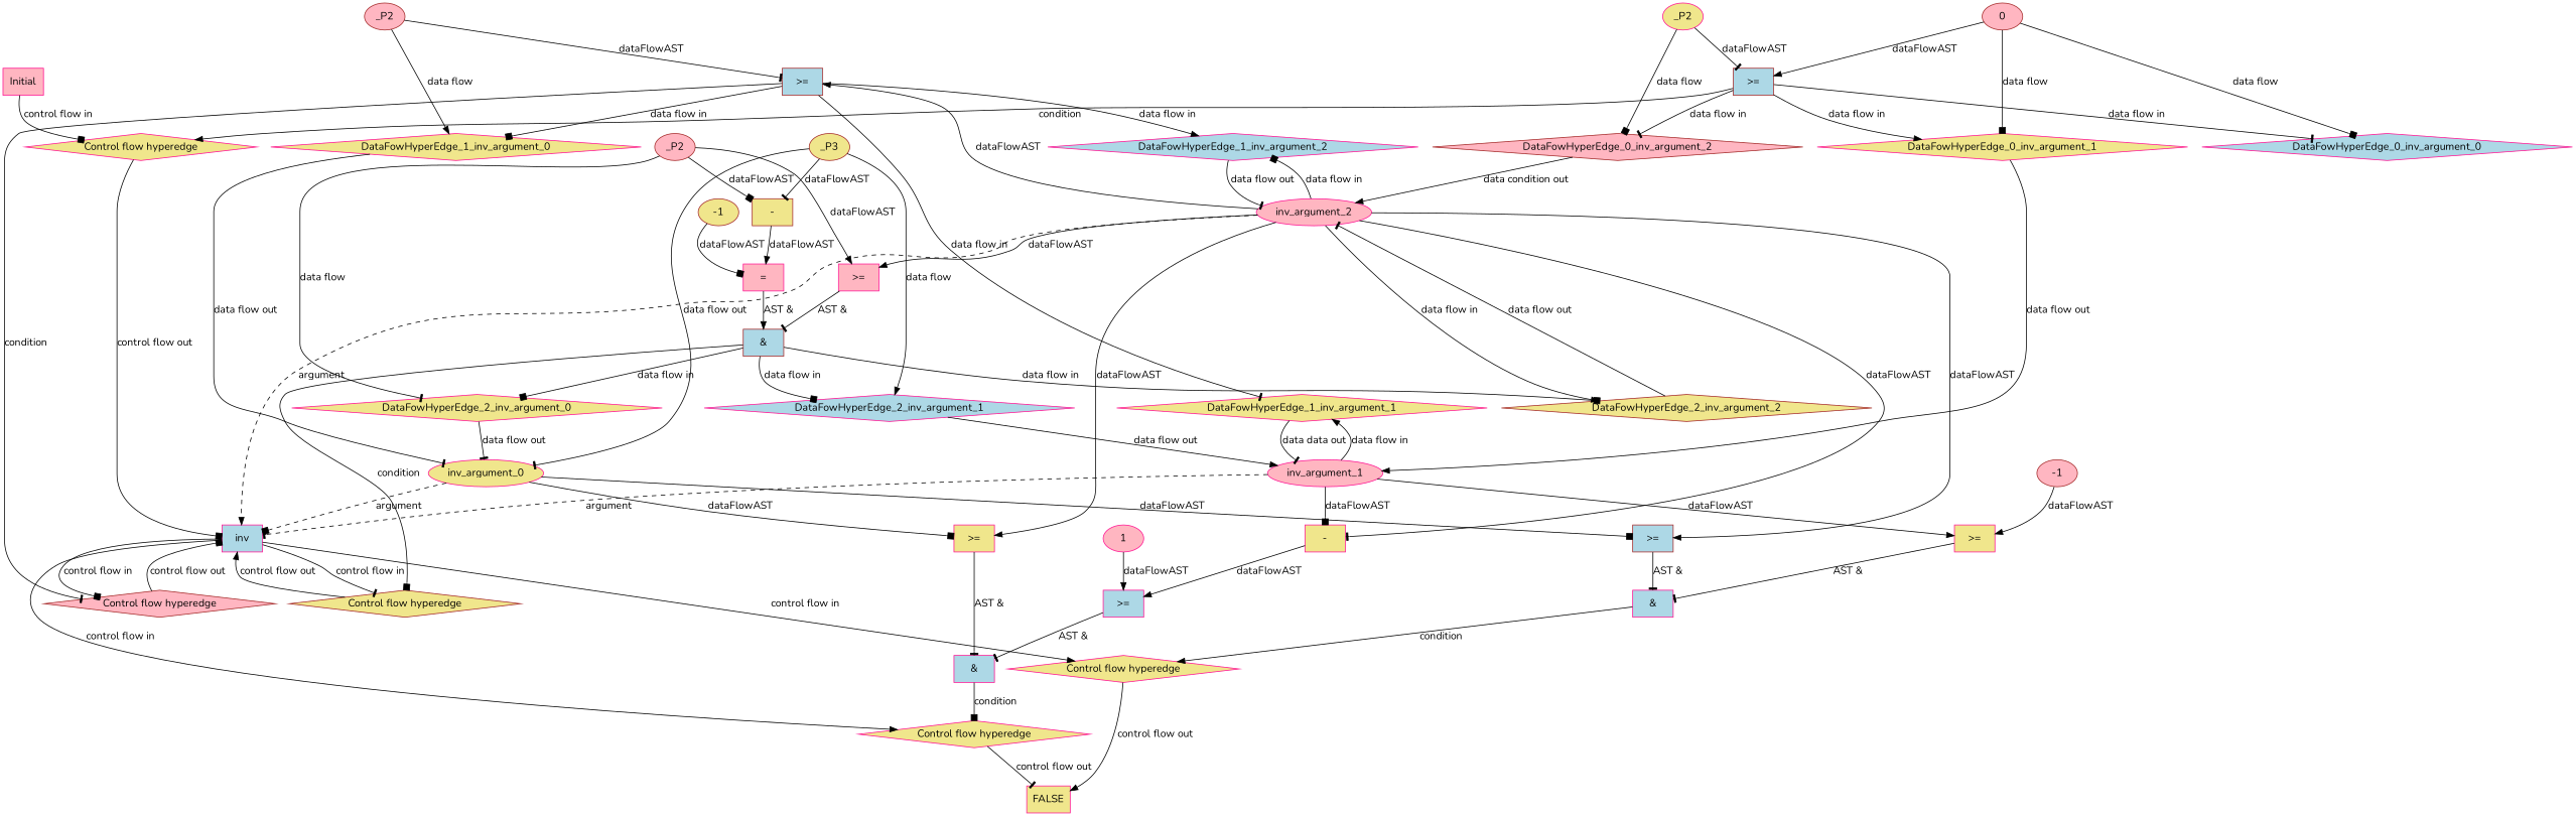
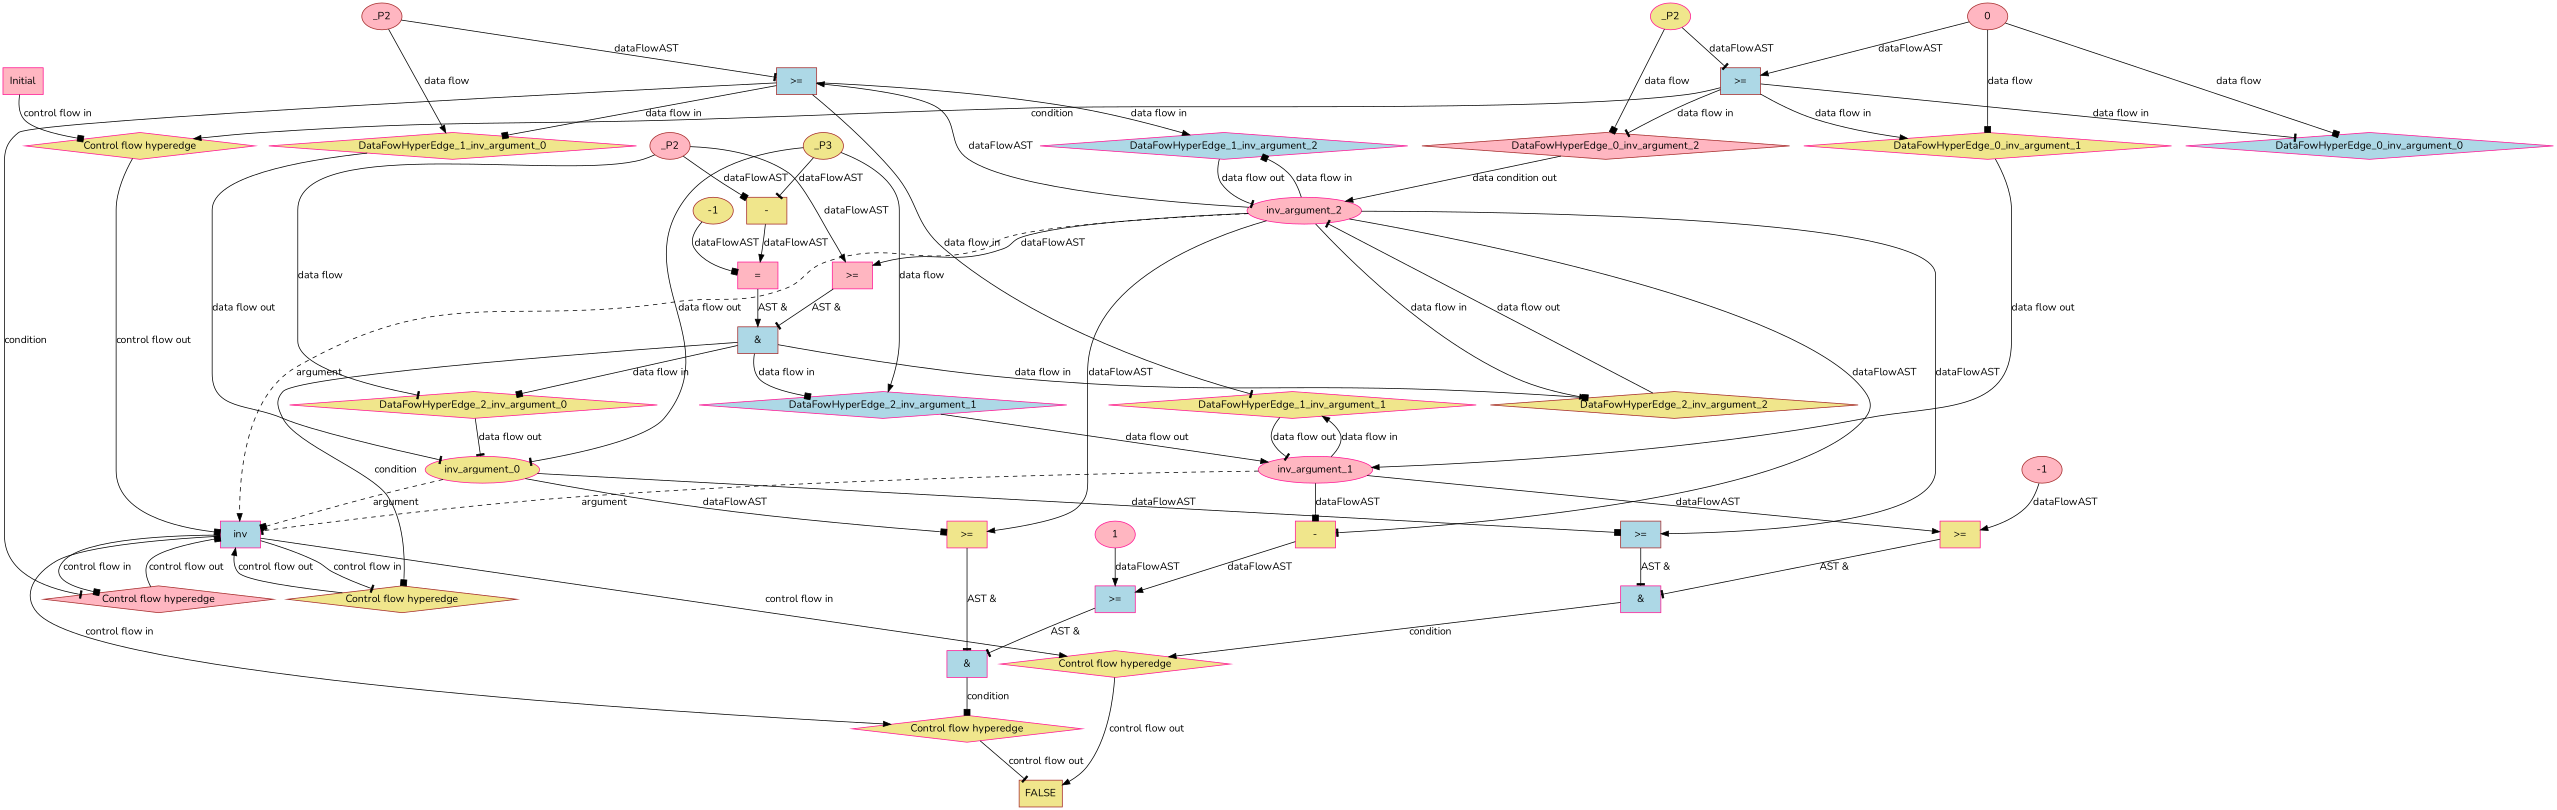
  digraph {
    fontname=Nunito
    node [color=deeppink fillcolor=khaki fontname=Nunito shape=rect style=filled]
    edge [arrowhead=normal fontname=Nunito]
    n1 [fillcolor=lightblue label=inv nodeName=inv]
    n2 [color=brown fillcolor=lightpink label="Control flow hyperedge" nodeName=ControlFowHyperEdge_1 shape=diamond]
    n3 [color=brown label="Control flow hyperedge" nodeName=ControlFowHyperEdge_2 shape=diamond]
    n4 [label="Control flow hyperedge" nodeName=ControlFowHyperEdge_3 shape=diamond]
    n5 [label="Control flow hyperedge" nodeName=ControlFowHyperEdge_4 shape=diamond]
-   n6 [label=FALSE nodeName=FALSE]
+   n6 [color=brown label=FALSE nodeName=FALSE]
    n7 [fillcolor=lightpink label=Initial nodeName=Initial]
    n8 [label="Control flow hyperedge" nodeName=ControlFowHyperEdge_0 shape=diamond]
    n9 [label=inv_argument_0 nodeName=argument0 shape=oval]
    n10 [label=">=" nodeName=xxxFALSE___inv_3xxxguard1_node_0]
    n11 [color=brown fillcolor=lightblue label=">=" nodeName=xxxFALSE___inv_4xxxguard1_node_0]
    n12 [fillcolor=lightblue label="&" nodeName=xxxFALSE___inv_3xxx_and]
    n13 [fillcolor=lightblue label="&" nodeName=xxxFALSE___inv_4xxx_and]
    n14 [fillcolor=lightpink label=inv_argument_1 nodeName=argument1 shape=oval]
    n15 [label="-" nodeName=xxxFALSE___inv_3xxxguard_0_node_1]
    n16 [label=">=" nodeName=xxxFALSE___inv_4xxxguard_0_node_0]
    n17 [label=DataFowHyperEdge_1_inv_argument_1 nodeName=DataFowHyperEdge_1_inv_argument_1 shape=diamond]
    n18 [fillcolor=lightblue label=">=" nodeName=xxxFALSE___inv_3xxxguard_0_node_0]
    n19 [fillcolor=lightpink label=inv_argument_2 nodeName=argument2 shape=oval]
    n20 [color=brown fillcolor=lightblue label=">=" nodeName=xxxinv___inv_1xxxguard_0_node_0]
    n21 [fillcolor=lightpink label=">=" nodeName=xxxinv___inv_2xxxguard_0_node_0]
    n22 [fillcolor=lightblue label=DataFowHyperEdge_1_inv_argument_2 nodeName=DataFowHyperEdge_1_inv_argument_2 shape=diamond]
    n23 [color=brown label=DataFowHyperEdge_2_inv_argument_2 nodeName=DataFowHyperEdge_2_inv_argument_2 shape=diamond]
    n24 [label=DataFowHyperEdge_1_inv_argument_0 nodeName=DataFowHyperEdge_1_inv_argument_0 shape=diamond]
    n25 [color=brown fillcolor=lightblue label="&" nodeName=xxxinv___inv_2xxx_and]
    n26 [color=brown fillcolor=lightblue label=">=" nodeName=xxxinv___Initial_0xxxguard_0_node_0]
    n27 [fillcolor=lightblue label=DataFowHyperEdge_0_inv_argument_0 nodeName=DataFowHyperEdge_0_inv_argument_0 shape=diamond]
    n28 [label=DataFowHyperEdge_0_inv_argument_1 nodeName=DataFowHyperEdge_0_inv_argument_1 shape=diamond]
    n29 [color=brown fillcolor=lightpink label=DataFowHyperEdge_0_inv_argument_2 nodeName=DataFowHyperEdge_0_inv_argument_2 shape=diamond]
    n30 [label=_P2 nodeName=xxxinv___Initial_0xxxdataFlow2_node_0 shape=""]
    n31 [color=brown fillcolor=lightpink label=0 nodeName=xxxinv___Initial_0xxxdataFlow_0_node_0 shape=""]
    n32 [color=brown fillcolor=lightpink label=_P2 nodeName=xxxinv___inv_1xxxdataFlow_0_node_0 shape=""]
    n33 [label=DataFowHyperEdge_2_inv_argument_0 nodeName=DataFowHyperEdge_2_inv_argument_0 shape=diamond]
    n34 [fillcolor=lightblue label=DataFowHyperEdge_2_inv_argument_1 nodeName=DataFowHyperEdge_2_inv_argument_1 shape=diamond]
    n35 [color=brown fillcolor=lightpink label=_P2 nodeName=xxxinv___inv_2xxxdataFlow_0_node_0 shape=""]
    n36 [color=brown label="-" nodeName=xxxinv___inv_2xxxguard1_node_1]
    n37 [fillcolor=lightpink label="=" nodeName=xxxinv___inv_2xxxguard1_node_0]
    n38 [color=brown label=-1 nodeName=xxxinv___inv_2xxxguard1_node_4 shape=""]
    n39 [color=brown label=_P3 nodeName=xxxinv___inv_2xxxdataFlow1_node_0 shape=""]
    n40 [fillcolor=lightpink label=1 nodeName=xxxFALSE___inv_3xxxguard_0_node_4 shape=""]
    n41 [color=brown fillcolor=lightpink label=-1 nodeName=xxxFALSE___inv_4xxxguard_0_node_1 shape=""]
    n1 -> n2 [arrowhead=box label="control flow in"]
    n1 -> n3 [arrowhead=tee label="control flow in"]
    n1 -> n4 [label="control flow in"]
    n1 -> n5 [label="control flow in"]
    n2 -> n1 [arrowhead=box label="control flow out"]
    n3 -> n1 [label="control flow out"]
    n4 -> n6 [arrowhead=tee label="control flow out"]
    n5 -> n6 [label="control flow out"]
    n7 -> n8 [arrowhead=box label="control flow in"]
    n8 -> n1 [arrowhead=box label="control flow out"]
    n9 -> n1 [arrowhead=box label=argument style=dashed]
    n9 -> n10 [arrowhead=box label=dataFlowAST]
    n9 -> n11 [arrowhead=box label=dataFlowAST]
    n10 -> n12 [arrowhead=tee label="AST &"]
    n11 -> n13 [arrowhead=tee label="AST &"]
    n12 -> n4 [arrowhead=box label=condition]
    n13 -> n5 [label=condition]
    n14 -> n1 [arrowhead=tee label=argument style=dashed]
    n14 -> n15 [arrowhead=box label=dataFlowAST]
    n14 -> n16 [label=dataFlowAST]
    n14 -> n17 [label="data flow in"]
    n15 -> n18 [label=dataFlowAST]
    n16 -> n13 [arrowhead=tee label="AST &"]
-   n17 -> n14 [arrowhead=tee label="data data out"]
+   n17 -> n14 [arrowhead=tee label="data flow out"]
    n18 -> n12 [arrowhead=tee label="AST &"]
    n19 -> n1 [label=argument style=dashed]
    n19 -> n10 [label=dataFlowAST]
    n19 -> n11 [label=dataFlowAST]
    n19 -> n15 [arrowhead=tee label=dataFlowAST]
    n19 -> n20 [label=dataFlowAST]
    n19 -> n21 [label=dataFlowAST]
    n19 -> n22 [arrowhead=box label="data flow in"]
    n19 -> n23 [label="data flow in"]
    n20 -> n2 [arrowhead=tee label=condition]
    n20 -> n17 [arrowhead=tee label="data flow in"]
    n20 -> n22 [label="data flow in"]
    n20 -> n24 [arrowhead=box label="data flow in"]
    n21 -> n25 [arrowhead=tee label="AST &"]
    n22 -> n19 [arrowhead=tee label="data flow out"]
    n23 -> n19 [arrowhead=tee label="data flow out"]
    n24 -> n9 [arrowhead=tee label="data flow out"]
    n25 -> n3 [arrowhead=box label=condition]
    n25 -> n23 [arrowhead=box label="data flow in"]
    n25 -> n33 [arrowhead=box label="data flow in"]
    n25 -> n34 [arrowhead=box label="data flow in"]
    n26 -> n8 [label=condition]
    n26 -> n27 [arrowhead=tee label="data flow in"]
    n26 -> n28 [label="data flow in"]
    n26 -> n29 [arrowhead=tee label="data flow in"]
    n28 -> n14 [label="data flow out"]
    n29 -> n19 [label="data condition out"]
    n30 -> n26 [arrowhead=tee label=dataFlowAST]
    n30 -> n29 [arrowhead=box label="data flow"]
    n31 -> n26 [label=dataFlowAST]
    n31 -> n27 [arrowhead=box label="data flow"]
    n31 -> n28 [arrowhead=box label="data flow"]
    n32 -> n20 [arrowhead=tee label=dataFlowAST]
    n32 -> n24 [label="data flow"]
    n33 -> n9 [arrowhead=tee label="data flow out"]
    n34 -> n14 [label="data flow out"]
    n35 -> n21 [label=dataFlowAST]
    n35 -> n33 [arrowhead=tee label="data flow"]
    n35 -> n36 [arrowhead=box label=dataFlowAST]
    n36 -> n37 [label=dataFlowAST]
    n37 -> n25 [label="AST &"]
    n38 -> n37 [arrowhead=box label=dataFlowAST]
    n39 -> n9 [arrowhead=tee label="data flow out"]
    n39 -> n34 [label="data flow"]
    n39 -> n36 [arrowhead=tee label=dataFlowAST]
    n40 -> n18 [label=dataFlowAST]
    n41 -> n16 [label=dataFlowAST]
  }
